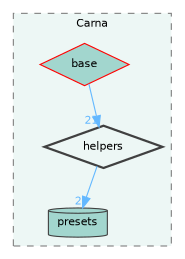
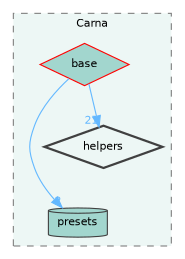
  digraph {
    compound=true
    node [color=grey25 fillcolor="#a2d6ce" fontname=Helvetica fontsize=10 shape=diamond style=filled]
    edge [color=steelblue1 fontcolor=steelblue1 fontname=Helvetica fontsize=10 labeldistance=1.5 labelfontname=Helvetica labelfontsize=10]
    n1 [height=0.2 label=presets shape=cylinder width=0.4]
    n2 [color=red height=0.2 label=base width=0.4]
    n3 [fillcolor="#edf7f5" height=0.2 label=helpers style="filled,bold" width=0.4]
    subgraph cluster_1 {
      bgcolor="#edf7f5"
      fontname=Helvetica
      fontsize=10
      label=Carna
      pencolor=grey50
      style="filled,dashed"
      n1
      n2
      n3
    }
    n2 -> n3 [headlabel=21]
-   n3 -> n1 [headlabel=2]
+   n2 -> n1 [headlabel=2]
  }
